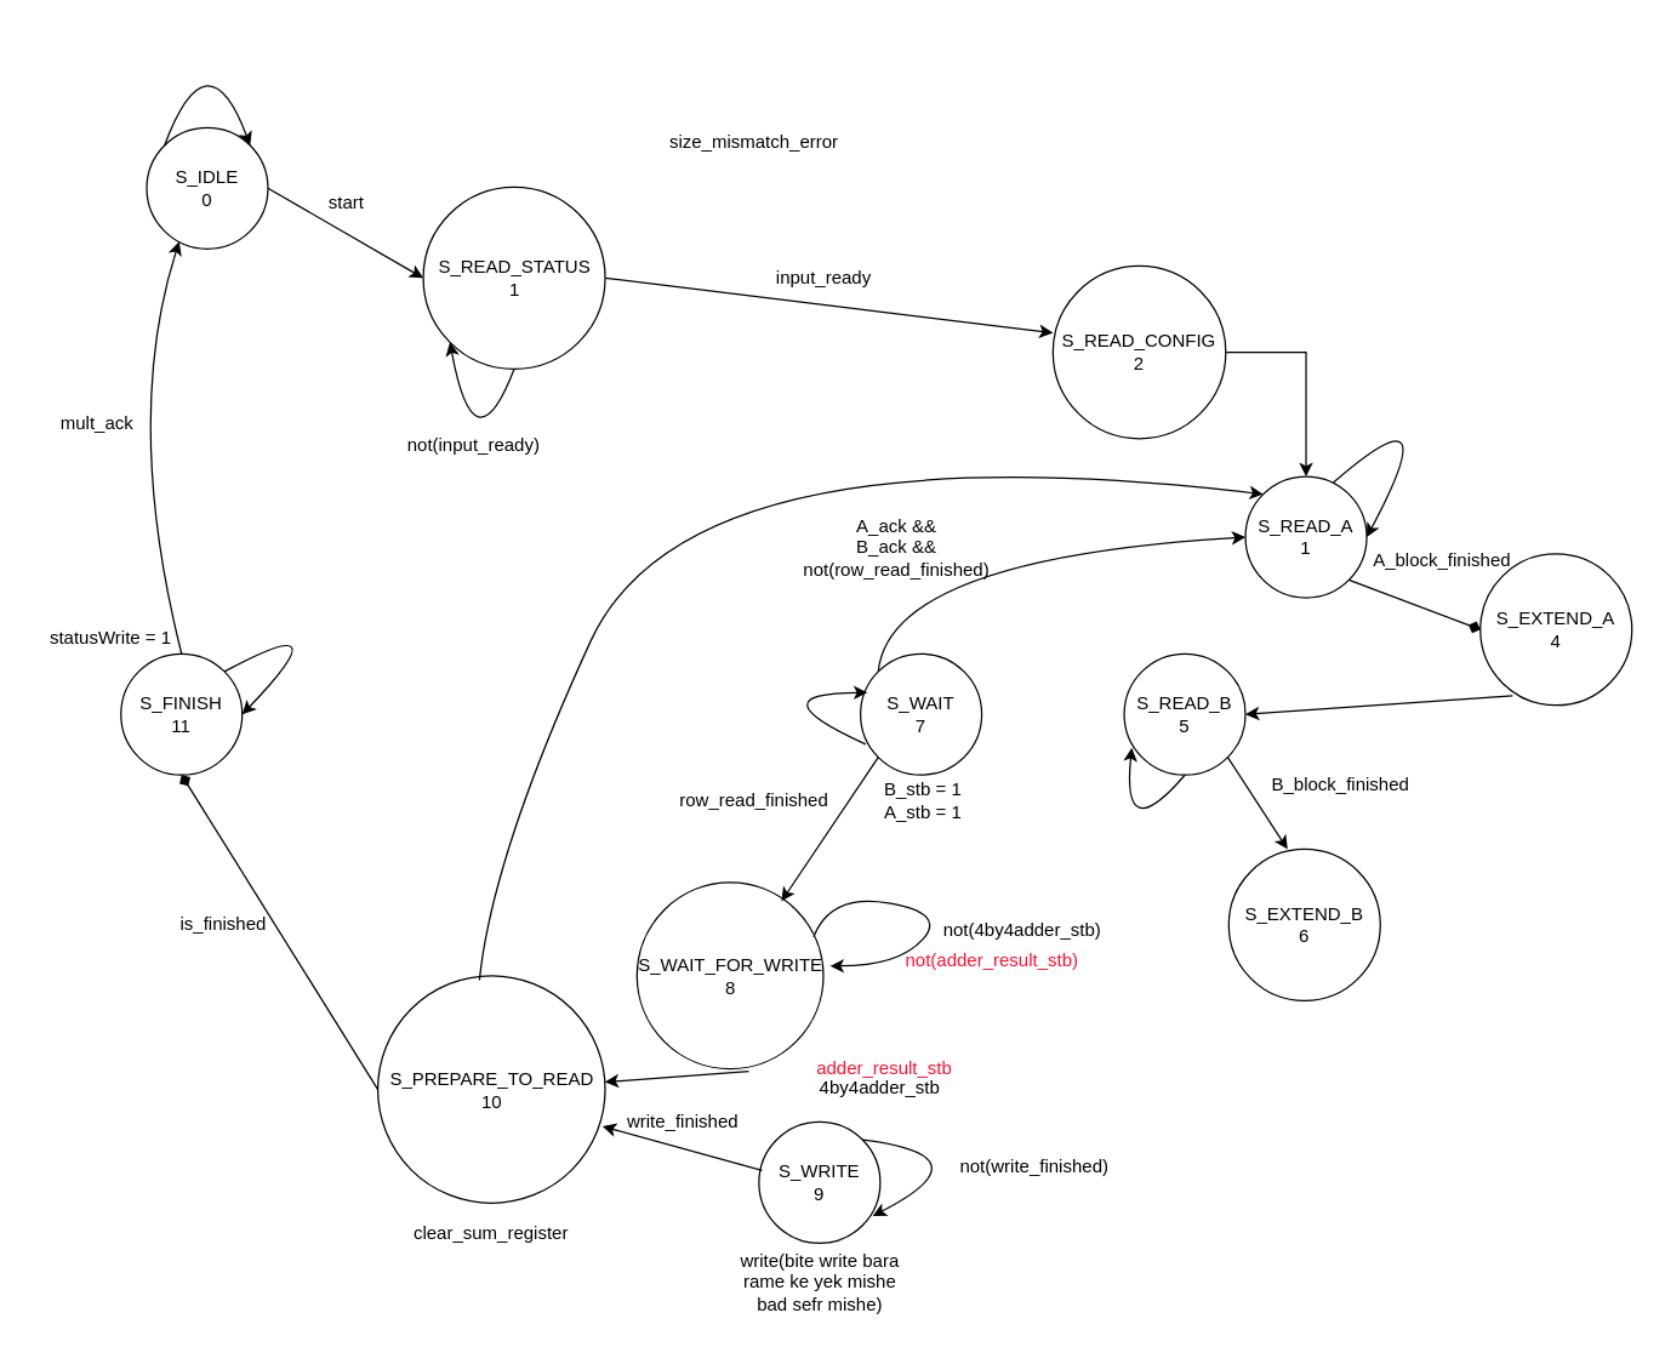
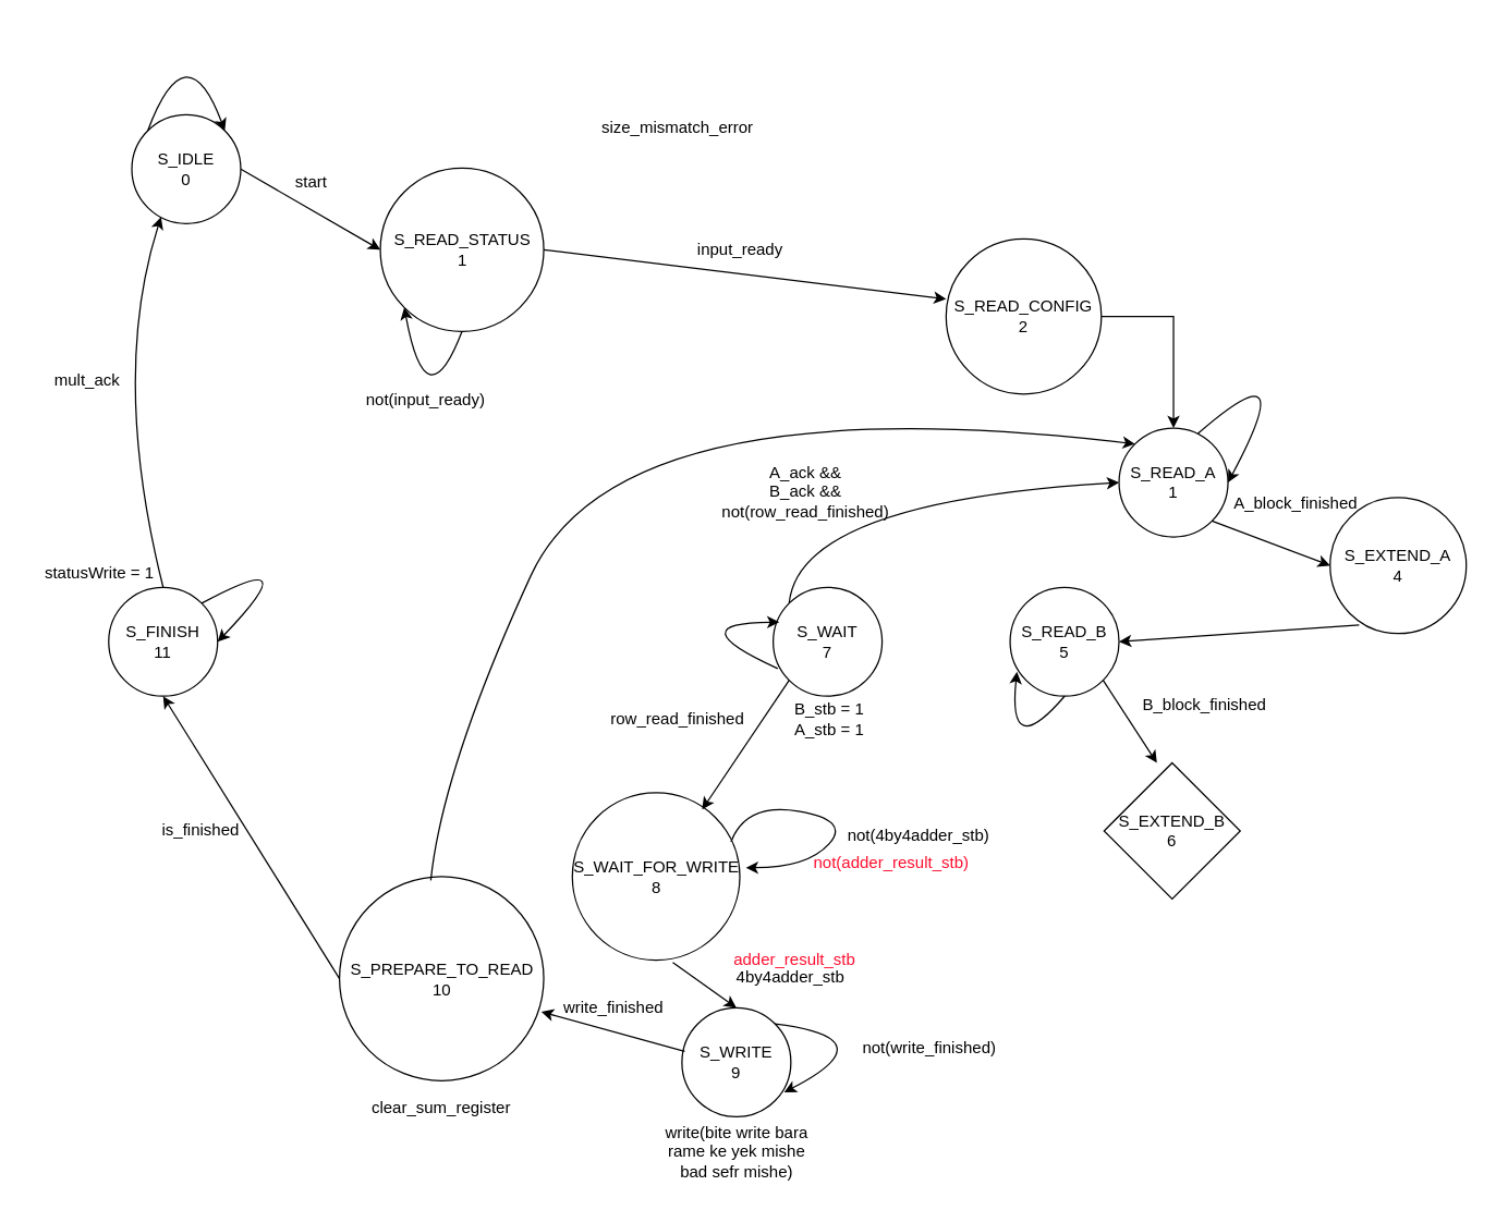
  <mxCell id="0" />
  <mxCell id="1" parent="0" />
  <mxCell id="2" value="S_READ_STATUS&lt;br&gt;1" style="ellipse;whiteSpace=wrap;html=1;aspect=fixed;" parent="1" vertex="1"><mxGeometry x="278.5" y="123" width="120" height="120" as="geometry" /></mxCell>
  <mxCell id="3" style="edgeStyle=orthogonalEdgeStyle;rounded=0;orthogonalLoop=1;jettySize=auto;html=1;entryX=0.5;entryY=0;entryDx=0;entryDy=0;" parent="1" source="4" target="8" edge="1"><mxGeometry relative="1" as="geometry" /></mxCell>
  <mxCell id="4" value="S_READ_CONFIG&lt;br&gt;2" style="ellipse;whiteSpace=wrap;html=1;aspect=fixed;" parent="1" vertex="1"><mxGeometry x="694" y="175" width="114" height="114" as="geometry" /></mxCell>
  <mxCell id="5" value="" style="endArrow=classic;html=1;entryX=0;entryY=0.388;entryDx=0;entryDy=0;entryPerimeter=0;exitX=1;exitY=0.5;exitDx=0;exitDy=0;" parent="1" source="2" target="4" edge="1"><mxGeometry width="50" height="50" relative="1" as="geometry"><mxPoint x="399" y="204" as="sourcePoint" /><mxPoint x="545" y="105" as="targetPoint" /></mxGeometry></mxCell>
  <mxCell id="6" value="input_ready" style="text;html=1;strokeColor=none;fillColor=none;align=center;verticalAlign=middle;whiteSpace=wrap;rounded=0;" parent="1" vertex="1"><mxGeometry x="510.5" y="169" width="64" height="28" as="geometry" /></mxCell>
  <mxCell id="7" value="" style="curved=1;endArrow=classic;html=1;exitX=0.5;exitY=1;exitDx=0;exitDy=0;entryX=0;entryY=1;entryDx=0;entryDy=0;" parent="1" source="2" target="2" edge="1"><mxGeometry width="50" height="50" relative="1" as="geometry"><mxPoint x="312" y="362" as="sourcePoint" /><mxPoint x="362" y="312" as="targetPoint" /><Array as="points"><mxPoint x="312" y="312" /></Array></mxGeometry></mxCell>
  <mxCell id="8" value="S_READ_A&lt;br&gt;1" style="ellipse;whiteSpace=wrap;html=1;aspect=fixed;" parent="1" vertex="1"><mxGeometry x="821" y="314" width="80" height="80" as="geometry" /></mxCell>
  <mxCell id="9" value="size_mismatch_error" style="text;html=1;strokeColor=none;fillColor=none;align=center;verticalAlign=middle;whiteSpace=wrap;rounded=0;" parent="1" vertex="1"><mxGeometry x="423" y="84" width="148" height="20" as="geometry" /></mxCell>
  <mxCell id="10" value="S_READ_B&lt;br&gt;5" style="ellipse;whiteSpace=wrap;html=1;aspect=fixed;" parent="1" vertex="1"><mxGeometry x="741" y="431" width="80" height="80" as="geometry" /></mxCell>
  <mxCell id="11" value="S_WAIT&lt;br&gt;7" style="ellipse;whiteSpace=wrap;html=1;aspect=fixed;" parent="1" vertex="1"><mxGeometry x="567" y="431" width="80" height="80" as="geometry" /></mxCell>
  <mxCell id="12" value="" style="curved=1;endArrow=classic;html=1;exitX=0.725;exitY=0.05;exitDx=0;exitDy=0;exitPerimeter=0;entryX=1;entryY=0.5;entryDx=0;entryDy=0;" parent="1" source="8" target="8" edge="1"><mxGeometry width="50" height="50" relative="1" as="geometry"><mxPoint x="956" y="301" as="sourcePoint" /><mxPoint x="1006" y="251" as="targetPoint" /><Array as="points"><mxPoint x="956" y="251" /></Array></mxGeometry></mxCell>
  <mxCell id="13" value="S_EXTEND_A&lt;br&gt;4" style="ellipse;whiteSpace=wrap;html=1;aspect=fixed;" parent="1" vertex="1"><mxGeometry x="976" y="365" width="100" height="100" as="geometry" /></mxCell>
- <mxCell id="14" value="" style="endArrow=diamond;html=1;exitX=1;exitY=1;exitDx=0;exitDy=0;entryX=0;entryY=0.5;entryDx=0;entryDy=0;" parent="1" source="8" target="13" edge="1"><mxGeometry width="50" height="50" relative="1" as="geometry"><mxPoint x="907" y="430" as="sourcePoint" /><mxPoint x="957" y="380" as="targetPoint" /></mxGeometry></mxCell>
+ <mxCell id="14" value="" style="endArrow=classic;html=1;exitX=1;exitY=1;exitDx=0;exitDy=0;entryX=0;entryY=0.5;entryDx=0;entryDy=0;" parent="1" source="8" target="13" edge="1"><mxGeometry width="50" height="50" relative="1" as="geometry"><mxPoint x="907" y="430" as="sourcePoint" /><mxPoint x="957" y="380" as="targetPoint" /></mxGeometry></mxCell>
  <mxCell id="15" value="A_block_finished" style="text;html=1;strokeColor=none;fillColor=none;align=center;verticalAlign=middle;whiteSpace=wrap;rounded=0;" parent="1" vertex="1"><mxGeometry x="901" y="355" width="100" height="30" as="geometry" /></mxCell>
  <mxCell id="16" value="" style="endArrow=classic;html=1;exitX=0.213;exitY=0.938;exitDx=0;exitDy=0;exitPerimeter=0;entryX=1;entryY=0.5;entryDx=0;entryDy=0;" parent="1" source="13" target="10" edge="1"><mxGeometry width="50" height="50" relative="1" as="geometry"><mxPoint x="941" y="561" as="sourcePoint" /><mxPoint x="991" y="511" as="targetPoint" /></mxGeometry></mxCell>
- <mxCell id="17" value="S_EXTEND_B&lt;br&gt;6" style="ellipse;whiteSpace=wrap;html=1;aspect=fixed;" parent="1" vertex="1"><mxGeometry x="810" y="560" width="100" height="100" as="geometry" /></mxCell>
+ <mxCell id="17" value="S_EXTEND_B&lt;br&gt;6" style="rhombus;whiteSpace=wrap;html=1;aspect=fixed;" parent="1" vertex="1"><mxGeometry x="810" y="560" width="100" height="100" as="geometry" /></mxCell>
  <mxCell id="18" value="" style="curved=1;endArrow=classic;html=1;exitX=0.5;exitY=1;exitDx=0;exitDy=0;entryX=0.063;entryY=0.775;entryDx=0;entryDy=0;entryPerimeter=0;" parent="1" source="10" target="10" edge="1"><mxGeometry width="50" height="50" relative="1" as="geometry"><mxPoint x="689" y="591" as="sourcePoint" /><mxPoint x="711" y="542" as="targetPoint" /><Array as="points"><mxPoint x="739" y="560" /></Array></mxGeometry></mxCell>
  <mxCell id="19" value="" style="endArrow=classic;html=1;exitX=1;exitY=1;exitDx=0;exitDy=0;entryX=0.388;entryY=0;entryDx=0;entryDy=0;entryPerimeter=0;" parent="1" source="10" target="17" edge="1"><mxGeometry width="50" height="50" relative="1" as="geometry"><mxPoint x="910" y="576" as="sourcePoint" /><mxPoint x="960" y="526" as="targetPoint" /></mxGeometry></mxCell>
  <mxCell id="20" value="B_block_finished" style="text;html=1;strokeColor=none;fillColor=none;align=center;verticalAlign=middle;whiteSpace=wrap;rounded=0;" parent="1" vertex="1"><mxGeometry x="834" y="508" width="100" height="20" as="geometry" /></mxCell>
  <mxCell id="21" value="B_stb = 1&lt;br&gt;A_stb = 1" style="text;html=1;strokeColor=none;fillColor=none;align=center;verticalAlign=middle;whiteSpace=wrap;rounded=0;" parent="1" vertex="1"><mxGeometry x="560" y="503" width="97" height="50" as="geometry" /></mxCell>
  <mxCell id="22" value="A_ack &amp;amp;&amp;amp;&lt;br&gt;B_ack &amp;amp;&amp;amp;&lt;br&gt;not(row_read_finished)" style="text;html=1;strokeColor=none;fillColor=none;align=center;verticalAlign=middle;whiteSpace=wrap;rounded=0;" parent="1" vertex="1"><mxGeometry x="525" y="327" width="132" height="67" as="geometry" /></mxCell>
  <mxCell id="23" value="" style="curved=1;endArrow=classic;html=1;exitX=0;exitY=0;exitDx=0;exitDy=0;entryX=0;entryY=0.5;entryDx=0;entryDy=0;" parent="1" source="11" target="8" edge="1"><mxGeometry width="50" height="50" relative="1" as="geometry"><mxPoint x="548" y="445" as="sourcePoint" /><mxPoint x="738" y="350" as="targetPoint" /><Array as="points"><mxPoint x="586" y="368" /></Array></mxGeometry></mxCell>
  <mxCell id="24" value="S_FINISH&lt;br&gt;11" style="ellipse;whiteSpace=wrap;html=1;aspect=fixed;" parent="1" vertex="1"><mxGeometry x="79" y="431" width="80" height="80" as="geometry" /></mxCell>
  <mxCell id="25" value="S_WAIT_FOR_WRITE&lt;br&gt;8" style="ellipse;whiteSpace=wrap;html=1;aspect=fixed;" parent="1" vertex="1"><mxGeometry x="419.5" y="582" width="123" height="123" as="geometry" /></mxCell>
  <mxCell id="26" value="" style="endArrow=classic;html=1;exitX=0;exitY=1;exitDx=0;exitDy=0;entryX=0.775;entryY=0.1;entryDx=0;entryDy=0;entryPerimeter=0;" parent="1" source="11" target="25" edge="1"><mxGeometry width="50" height="50" relative="1" as="geometry"><mxPoint x="348" y="581" as="sourcePoint" /><mxPoint x="398" y="531" as="targetPoint" /></mxGeometry></mxCell>
  <mxCell id="27" value="clear_sum_register" style="text;html=1;strokeColor=none;fillColor=none;align=center;verticalAlign=middle;whiteSpace=wrap;rounded=0;" parent="1" vertex="1"><mxGeometry x="263" y="793" width="121" height="42" as="geometry" /></mxCell>
  <mxCell id="28" value="S_WRITE&lt;br&gt;9" style="ellipse;whiteSpace=wrap;html=1;aspect=fixed;" parent="1" vertex="1"><mxGeometry x="500" y="740" width="80" height="80" as="geometry" /></mxCell>
- <mxCell id="29" value="" style="endArrow=classic;html=1;exitX=0.6;exitY=1.013;exitDx=0;exitDy=0;exitPerimeter=0;" parent="1" source="25" target="32" edge="1"><mxGeometry width="50" height="50" relative="1" as="geometry"><mxPoint x="615" y="720" as="sourcePoint" /><mxPoint x="665" y="670" as="targetPoint" /></mxGeometry></mxCell>
+ <mxCell id="29" value="" style="endArrow=classic;html=1;exitX=0.6;exitY=1.013;exitDx=0;exitDy=0;exitPerimeter=0;entryX=0.5;entryY=0;entryDx=0;entryDy=0;" parent="1" source="25" target="28" edge="1"><mxGeometry width="50" height="50" relative="1" as="geometry"><mxPoint x="615" y="720" as="sourcePoint" /><mxPoint x="665" y="670" as="targetPoint" /></mxGeometry></mxCell>
  <mxCell id="30" value="4by4adder_stb" style="text;html=1;strokeColor=none;fillColor=none;align=center;verticalAlign=middle;whiteSpace=wrap;rounded=0;" parent="1" vertex="1"><mxGeometry x="521" y="695" width="118" height="45" as="geometry" /></mxCell>
  <mxCell id="31" value="" style="curved=1;endArrow=classic;html=1;exitX=1;exitY=0;exitDx=0;exitDy=0;entryX=0.938;entryY=0.775;entryDx=0;entryDy=0;entryPerimeter=0;" parent="1" source="28" target="28" edge="1"><mxGeometry width="50" height="50" relative="1" as="geometry"><mxPoint x="640" y="762" as="sourcePoint" /><mxPoint x="690" y="712" as="targetPoint" /><Array as="points"><mxPoint x="653" y="762" /></Array></mxGeometry></mxCell>
  <mxCell id="32" value="S_PREPARE_TO_READ&lt;br&gt;10" style="ellipse;whiteSpace=wrap;html=1;aspect=fixed;" parent="1" vertex="1"><mxGeometry x="248.5" y="643.5" width="150" height="150" as="geometry" /></mxCell>
  <mxCell id="33" value="not(write_finished)" style="text;html=1;strokeColor=none;fillColor=none;align=center;verticalAlign=middle;whiteSpace=wrap;rounded=0;" parent="1" vertex="1"><mxGeometry x="625" y="760" width="114" height="20" as="geometry" /></mxCell>
  <mxCell id="34" value="write(bite write bara rame ke yek mishe bad sefr mishe)" style="text;html=1;strokeColor=none;fillColor=none;align=center;verticalAlign=middle;whiteSpace=wrap;rounded=0;" parent="1" vertex="1"><mxGeometry x="479.5" y="825" width="121" height="42" as="geometry" /></mxCell>
  <mxCell id="35" value="" style="endArrow=classic;html=1;exitX=0.025;exitY=0.4;exitDx=0;exitDy=0;exitPerimeter=0;entryX=0.988;entryY=0.663;entryDx=0;entryDy=0;entryPerimeter=0;" parent="1" source="28" target="32" edge="1"><mxGeometry width="50" height="50" relative="1" as="geometry"><mxPoint x="367" y="694" as="sourcePoint" /><mxPoint x="417" y="644" as="targetPoint" /></mxGeometry></mxCell>
- <mxCell id="36" value="" style="endArrow=diamond;html=1;exitX=0;exitY=0.5;exitDx=0;exitDy=0;entryX=0.5;entryY=1;entryDx=0;entryDy=0;" parent="1" source="32" target="24" edge="1"><mxGeometry width="50" height="50" relative="1" as="geometry"><mxPoint x="327" y="650" as="sourcePoint" /><mxPoint x="377" y="600" as="targetPoint" /></mxGeometry></mxCell>
+ <mxCell id="36" value="" style="endArrow=classic;html=1;exitX=0;exitY=0.5;exitDx=0;exitDy=0;entryX=0.5;entryY=1;entryDx=0;entryDy=0;" parent="1" source="32" target="24" edge="1"><mxGeometry width="50" height="50" relative="1" as="geometry"><mxPoint x="327" y="650" as="sourcePoint" /><mxPoint x="377" y="600" as="targetPoint" /></mxGeometry></mxCell>
  <mxCell id="37" value="is_finished&amp;nbsp;" style="text;html=1;strokeColor=none;fillColor=none;align=center;verticalAlign=middle;whiteSpace=wrap;rounded=0;" parent="1" vertex="1"><mxGeometry x="94.5" y="596" width="107" height="28" as="geometry" /></mxCell>
  <mxCell id="38" value="statusWrite = 1" style="text;html=1;strokeColor=none;fillColor=none;align=center;verticalAlign=middle;whiteSpace=wrap;rounded=0;" parent="1" vertex="1"><mxGeometry x="20" y="411" width="105" height="20" as="geometry" /></mxCell>
  <mxCell id="39" value="" style="curved=1;endArrow=classic;html=1;exitX=0.5;exitY=0;exitDx=0;exitDy=0;entryX=0.268;entryY=0.94;entryDx=0;entryDy=0;entryPerimeter=0;" parent="1" source="24" target="49" edge="1"><mxGeometry width="50" height="50" relative="1" as="geometry"><mxPoint x="350" y="461" as="sourcePoint" /><mxPoint x="212" y="276" as="targetPoint" /><Array as="points"><mxPoint x="80" y="276" /></Array></mxGeometry></mxCell>
  <mxCell id="40" value="mult_ack" style="text;html=1;strokeColor=none;fillColor=none;align=center;verticalAlign=middle;whiteSpace=wrap;rounded=0;" parent="1" vertex="1"><mxGeometry x="27" y="261" width="73" height="35" as="geometry" /></mxCell>
  <mxCell id="41" value="&lt;font&gt;not(input_ready)&lt;/font&gt;" style="text;html=1;strokeColor=none;fillColor=none;align=center;verticalAlign=middle;whiteSpace=wrap;rounded=0;fontColor=#000000;" parent="1" vertex="1"><mxGeometry x="259" y="278.5" width="106" height="31" as="geometry" /></mxCell>
  <mxCell id="42" value="" style="curved=1;endArrow=classic;html=1;exitX=0.447;exitY=0.019;exitDx=0;exitDy=0;exitPerimeter=0;entryX=0;entryY=0;entryDx=0;entryDy=0;" parent="1" source="32" target="8" edge="1"><mxGeometry width="50" height="50" relative="1" as="geometry"><mxPoint x="345.5" y="571" as="sourcePoint" /><mxPoint x="689" y="286" as="targetPoint" /><Array as="points"><mxPoint x="324" y="564" /><mxPoint x="454" y="281" /></Array></mxGeometry></mxCell>
  <mxCell id="43" value="row_read_finished" style="text;html=1;strokeColor=none;fillColor=none;align=center;verticalAlign=middle;whiteSpace=wrap;rounded=0;" parent="1" vertex="1"><mxGeometry x="477" y="518" width="40" height="20" as="geometry" /></mxCell>
  <mxCell id="44" value="&lt;font color=&quot;#ff0f2f&quot;&gt;adder_result_stb&lt;/font&gt;" style="text;html=1;strokeColor=none;fillColor=none;align=center;verticalAlign=middle;whiteSpace=wrap;rounded=0;" parent="1" vertex="1"><mxGeometry x="563" y="695" width="40" height="20" as="geometry" /></mxCell>
  <mxCell id="45" value="" style="curved=1;endArrow=classic;html=1;" parent="1" edge="1"><mxGeometry width="50" height="50" relative="1" as="geometry"><mxPoint x="536" y="618" as="sourcePoint" /><mxPoint x="547" y="637" as="targetPoint" /><Array as="points"><mxPoint x="547" y="589" /><mxPoint x="624" y="602" /><mxPoint x="592" y="637" /></Array></mxGeometry></mxCell>
  <mxCell id="46" value="not(4by4adder_stb)" style="text;html=1;strokeColor=none;fillColor=none;align=center;verticalAlign=middle;whiteSpace=wrap;rounded=0;" parent="1" vertex="1"><mxGeometry x="654" y="604" width="40" height="20" as="geometry" /></mxCell>
  <mxCell id="47" value="&lt;font color=&quot;#ff0f2f&quot;&gt;not(adder_result_stb)&lt;/font&gt;" style="text;html=1;strokeColor=none;fillColor=none;align=center;verticalAlign=middle;whiteSpace=wrap;rounded=0;" parent="1" vertex="1"><mxGeometry x="634" y="624" width="40" height="20" as="geometry" /></mxCell>
  <mxCell id="48" value="write_finished" style="text;html=1;strokeColor=none;fillColor=none;align=center;verticalAlign=middle;whiteSpace=wrap;rounded=0;" parent="1" vertex="1"><mxGeometry x="429.5" y="730" width="40" height="20" as="geometry" /></mxCell>
  <mxCell id="49" value="S_IDLE&lt;br&gt;0" style="ellipse;whiteSpace=wrap;html=1;aspect=fixed;fontColor=#000000;" vertex="1" parent="1"><mxGeometry x="96" y="83.794" width="80" height="80" as="geometry" /></mxCell>
  <mxCell id="50" value="" style="endArrow=classic;html=1;fontColor=#000000;exitX=1;exitY=0.5;exitDx=0;exitDy=0;entryX=0;entryY=0.5;entryDx=0;entryDy=0;" edge="1" parent="1" source="49" target="2"><mxGeometry width="50" height="50" relative="1" as="geometry"><mxPoint x="248.5" y="133.647" as="sourcePoint" /><mxPoint x="298.5" y="83.647" as="targetPoint" /></mxGeometry></mxCell>
  <mxCell id="51" value="start" style="text;html=1;strokeColor=none;fillColor=none;align=center;verticalAlign=middle;whiteSpace=wrap;rounded=0;fontColor=#000000;" vertex="1" parent="1"><mxGeometry x="207.5" y="123.824" width="40" height="20" as="geometry" /></mxCell>
  <mxCell id="52" value="" style="curved=1;endArrow=classic;html=1;exitX=0;exitY=0;exitDx=0;exitDy=0;entryX=1;entryY=0;entryDx=0;entryDy=0;" edge="1" parent="1" source="49" target="49"><mxGeometry width="50" height="50" relative="1" as="geometry"><mxPoint x="171.5" y="48" as="sourcePoint" /><mxPoint x="193.5" y="84" as="targetPoint" /><Array as="points"><mxPoint x="136" y="20" /></Array></mxGeometry></mxCell>
  <mxCell id="53" value="" style="curved=1;endArrow=classic;html=1;fontColor=#000000;exitX=0.042;exitY=0.746;exitDx=0;exitDy=0;exitPerimeter=0;entryX=0.057;entryY=0.32;entryDx=0;entryDy=0;entryPerimeter=0;" edge="1" parent="1" source="11" target="11"><mxGeometry width="50" height="50" relative="1" as="geometry"><mxPoint x="419.5" y="479.824" as="sourcePoint" /><mxPoint x="469.5" y="429.824" as="targetPoint" /><Array as="points"><mxPoint x="496" y="457" /></Array></mxGeometry></mxCell>
  <mxCell id="54" value="" style="curved=1;endArrow=classic;html=1;fontColor=#000000;exitX=1;exitY=0;exitDx=0;exitDy=0;entryX=1;entryY=0.5;entryDx=0;entryDy=0;" edge="1" parent="1" source="24" target="24"><mxGeometry width="50" height="50" relative="1" as="geometry"><mxPoint x="176" y="440.147" as="sourcePoint" /><mxPoint x="226" y="390.147" as="targetPoint" /><Array as="points"><mxPoint x="228" y="399" /></Array></mxGeometry></mxCell>
